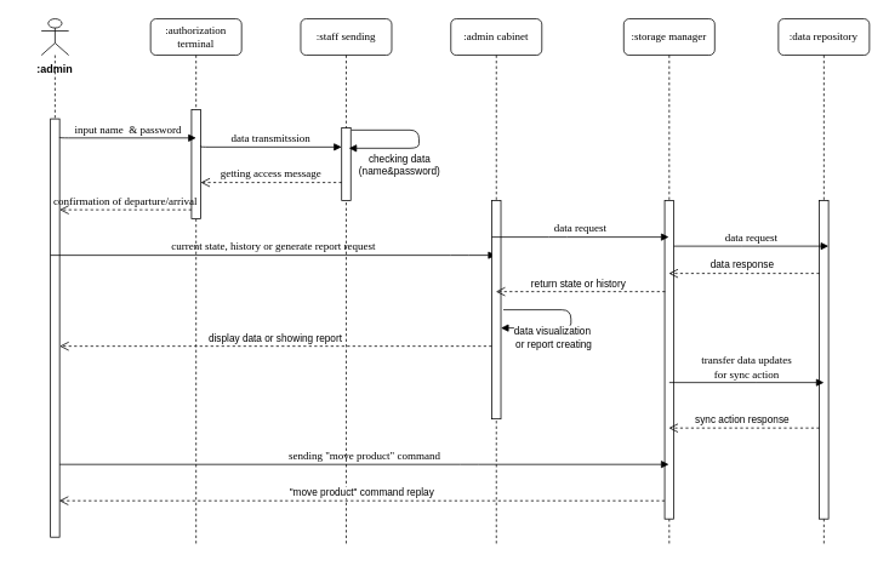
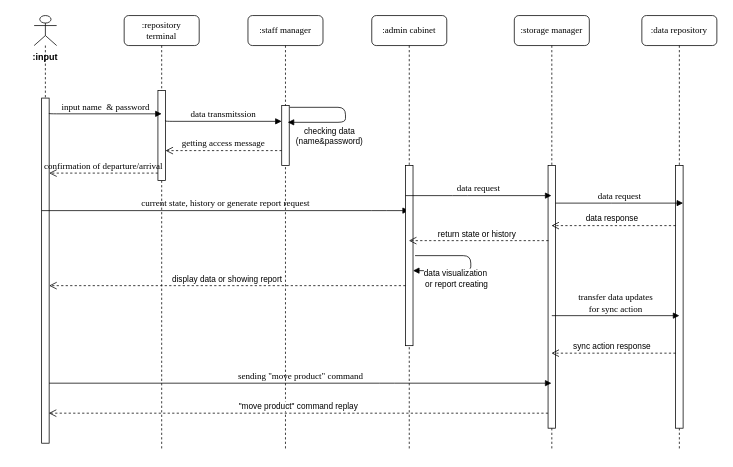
  <mxCell id="0" />
  <mxCell id="1" parent="0" />
  <mxCell id="2" value="" style="html=1;points=[];perimeter=orthogonalPerimeter;" parent="1" vertex="1"><mxGeometry x="55" y="130" width="10" height="460" as="geometry" /></mxCell>
  <mxCell id="3" value="" style="shape=umlLifeline;participant=umlActor;perimeter=lifelinePerimeter;whiteSpace=wrap;html=1;container=1;collapsible=0;recursiveResize=0;verticalAlign=top;spacingTop=36;outlineConnect=0;" parent="1" vertex="1"><mxGeometry x="45" y="20" width="30" height="110" as="geometry" /></mxCell>
- <mxCell id="4" value=":admin" style="text;align=center;fontStyle=1;verticalAlign=middle;spacingLeft=3;spacingRight=3;strokeColor=none;rotatable=0;points=[[0,0.5],[1,0.5]];portConstraint=eastwest;" parent="3" vertex="1"><mxGeometry x="-25" y="42" width="80" height="26" as="geometry" /></mxCell>
- <mxCell id="5" value=":authorization&lt;div&gt;terminal&lt;/div&gt;" style="shape=umlLifeline;perimeter=lifelinePerimeter;whiteSpace=wrap;html=1;container=1;collapsible=0;recursiveResize=0;outlineConnect=0;rounded=1;shadow=0;comic=0;labelBackgroundColor=none;strokeWidth=1;fontFamily=Verdana;fontSize=12;align=center;" parent="1" vertex="1"><mxGeometry x="165" y="20" width="100" height="580" as="geometry" /></mxCell>
+ <mxCell id="4" value=":input" style="text;align=center;fontStyle=1;verticalAlign=middle;spacingLeft=3;spacingRight=3;strokeColor=none;rotatable=0;points=[[0,0.5],[1,0.5]];portConstraint=eastwest;" parent="3" vertex="1"><mxGeometry x="-25" y="42" width="80" height="26" as="geometry" /></mxCell>
+ <mxCell id="5" value=":repository&lt;div&gt;terminal&lt;/div&gt;" style="shape=umlLifeline;perimeter=lifelinePerimeter;whiteSpace=wrap;html=1;container=1;collapsible=0;recursiveResize=0;outlineConnect=0;rounded=1;shadow=0;comic=0;labelBackgroundColor=none;strokeWidth=1;fontFamily=Verdana;fontSize=12;align=center;" parent="1" vertex="1"><mxGeometry x="165" y="20" width="100" height="580" as="geometry" /></mxCell>
  <mxCell id="6" value="" style="html=1;points=[];perimeter=orthogonalPerimeter;rounded=0;shadow=0;comic=0;labelBackgroundColor=none;strokeWidth=1;fontFamily=Verdana;fontSize=12;align=center;" parent="5" vertex="1"><mxGeometry x="45" y="100" width="10" height="120" as="geometry" /></mxCell>
  <mxCell id="7" value="confirmation of departure/arrival" style="html=1;verticalAlign=bottom;endArrow=open;dashed=1;endSize=8;labelBackgroundColor=none;fontFamily=Verdana;fontSize=12;edgeStyle=elbowEdgeStyle;elbow=vertical;" parent="5" target="2" edge="1"><mxGeometry x="0.001" relative="1" as="geometry"><mxPoint x="-80" y="210" as="targetPoint" /><Array as="points"><mxPoint x="-10" y="210" /><mxPoint x="20" y="210" /></Array><mxPoint x="45" y="210" as="sourcePoint" /><mxPoint as="offset" /></mxGeometry></mxCell>
  <mxCell id="8" value="data transmitssion" style="html=1;verticalAlign=bottom;endArrow=block;labelBackgroundColor=none;fontFamily=Verdana;fontSize=12;edgeStyle=elbowEdgeStyle;elbow=vertical;exitX=0.967;exitY=0.021;exitDx=0;exitDy=0;exitPerimeter=0;entryX=-0.009;entryY=0.272;entryDx=0;entryDy=0;entryPerimeter=0;" parent="5" target="12" edge="1"><mxGeometry x="-0.004" relative="1" as="geometry"><mxPoint x="55" y="140" as="sourcePoint" /><mxPoint x="205" y="141" as="targetPoint" /><mxPoint as="offset" /></mxGeometry></mxCell>
  <mxCell id="9" value="current state, history or generate report request" style="html=1;verticalAlign=bottom;endArrow=block;labelBackgroundColor=none;fontFamily=Verdana;fontSize=12;" parent="5" target="16" edge="1"><mxGeometry relative="1" as="geometry"><mxPoint x="-110" y="260.0" as="sourcePoint" /><mxPoint x="360" y="260" as="targetPoint" /><Array as="points"><mxPoint x="340" y="260" /></Array></mxGeometry></mxCell>
  <mxCell id="10" value="input name&amp;nbsp; &amp;amp; password" style="html=1;verticalAlign=bottom;endArrow=block;labelBackgroundColor=none;fontFamily=Verdana;fontSize=12;edgeStyle=elbowEdgeStyle;elbow=vertical;exitX=0.967;exitY=0.021;exitDx=0;exitDy=0;exitPerimeter=0;" parent="1" edge="1"><mxGeometry relative="1" as="geometry"><mxPoint x="65" y="150" as="sourcePoint" /><mxPoint x="215" y="151" as="targetPoint" /></mxGeometry></mxCell>
- <mxCell id="11" value=":staff sending" style="shape=umlLifeline;perimeter=lifelinePerimeter;whiteSpace=wrap;html=1;container=1;collapsible=0;recursiveResize=0;outlineConnect=0;rounded=1;shadow=0;comic=0;labelBackgroundColor=none;strokeWidth=1;fontFamily=Verdana;fontSize=12;align=center;" parent="1" vertex="1"><mxGeometry x="330" y="20" width="100" height="580" as="geometry" /></mxCell>
+ <mxCell id="11" value=":staff manager" style="shape=umlLifeline;perimeter=lifelinePerimeter;whiteSpace=wrap;html=1;container=1;collapsible=0;recursiveResize=0;outlineConnect=0;rounded=1;shadow=0;comic=0;labelBackgroundColor=none;strokeWidth=1;fontFamily=Verdana;fontSize=12;align=center;" parent="1" vertex="1"><mxGeometry x="330" y="20" width="100" height="580" as="geometry" /></mxCell>
  <mxCell id="12" value="" style="html=1;points=[];perimeter=orthogonalPerimeter;rounded=0;shadow=0;comic=0;labelBackgroundColor=none;strokeWidth=1;fontFamily=Verdana;fontSize=12;align=center;" parent="11" vertex="1"><mxGeometry x="45" y="120" width="10" height="80" as="geometry" /></mxCell>
  <mxCell id="13" value="" style="html=1;verticalAlign=bottom;endArrow=block;labelBackgroundColor=none;fontFamily=Verdana;fontSize=12;edgeStyle=elbowEdgeStyle;elbow=horizontal;entryX=0.8;entryY=0.279;entryDx=0;entryDy=0;entryPerimeter=0;exitX=1.067;exitY=0.029;exitDx=0;exitDy=0;exitPerimeter=0;" parent="11" source="12" target="12" edge="1"><mxGeometry relative="1" as="geometry"><mxPoint x="75" y="110" as="sourcePoint" /><Array as="points"><mxPoint x="130" y="140" /><mxPoint x="120" y="170" /></Array><mxPoint x="70" y="190" as="targetPoint" /><mxPoint as="offset" /></mxGeometry></mxCell>
  <mxCell id="14" value="checking data&amp;nbsp;&lt;div&gt;(name&amp;amp;password)&amp;nbsp;&lt;/div&gt;" style="edgeLabel;html=1;align=center;verticalAlign=middle;resizable=0;points=[];" parent="13" vertex="1" connectable="0"><mxGeometry x="-0.179" y="2" relative="1" as="geometry"><mxPoint x="-16" y="40" as="offset" /></mxGeometry></mxCell>
  <mxCell id="15" value="getting access message" style="html=1;verticalAlign=bottom;endArrow=open;dashed=1;endSize=8;labelBackgroundColor=none;fontFamily=Verdana;fontSize=12;edgeStyle=elbowEdgeStyle;elbow=vertical;entryX=1.005;entryY=0.66;entryDx=0;entryDy=0;entryPerimeter=0;" parent="11" target="6" edge="1"><mxGeometry relative="1" as="geometry"><mxPoint x="-105" y="180" as="targetPoint" /><Array as="points"><mxPoint x="-10" y="180" /><mxPoint x="20" y="180" /></Array><mxPoint x="45" y="180" as="sourcePoint" /></mxGeometry></mxCell>
  <mxCell id="16" value=":admin cabinet" style="shape=umlLifeline;perimeter=lifelinePerimeter;whiteSpace=wrap;html=1;container=1;collapsible=0;recursiveResize=0;outlineConnect=0;rounded=1;shadow=0;comic=0;labelBackgroundColor=none;strokeWidth=1;fontFamily=Verdana;fontSize=12;align=center;" parent="1" vertex="1"><mxGeometry x="495" y="20" width="100" height="580" as="geometry" /></mxCell>
  <mxCell id="17" value="" style="html=1;points=[[0,0,0,0,5],[0,1,0,0,-5],[1,0,0,0,5],[1,1,0,0,-5]];perimeter=orthogonalPerimeter;outlineConnect=0;targetShapes=umlLifeline;portConstraint=eastwest;newEdgeStyle={&quot;curved&quot;:0,&quot;rounded&quot;:0};" parent="16" vertex="1"><mxGeometry x="45" y="200" width="10" height="240" as="geometry" /></mxCell>
  <mxCell id="18" value="display data or showing report" style="html=1;verticalAlign=bottom;endArrow=open;dashed=1;endSize=8;" edge="1" parent="16" target="2"><mxGeometry relative="1" as="geometry"><mxPoint x="45" y="360" as="sourcePoint" /><mxPoint x="-140.5" y="360" as="targetPoint" /></mxGeometry></mxCell>
  <mxCell id="19" value="&quot;move product&quot; command replay" style="html=1;verticalAlign=bottom;endArrow=open;dashed=1;endSize=8;entryX=0.949;entryY=0.913;entryDx=0;entryDy=0;entryPerimeter=0;" edge="1" parent="16" target="2"><mxGeometry relative="1" as="geometry"><mxPoint x="235" y="530" as="sourcePoint" /><mxPoint x="-240" y="530" as="targetPoint" /></mxGeometry></mxCell>
  <mxCell id="20" value="" style="html=1;verticalAlign=bottom;endArrow=block;labelBackgroundColor=none;fontFamily=Verdana;fontSize=12;edgeStyle=elbowEdgeStyle;elbow=horizontal;entryX=0.8;entryY=0.279;entryDx=0;entryDy=0;entryPerimeter=0;exitX=1.067;exitY=0.029;exitDx=0;exitDy=0;exitPerimeter=0;" edge="1" parent="16"><mxGeometry relative="1" as="geometry"><mxPoint x="57.67" y="320.0" as="sourcePoint" /><Array as="points"><mxPoint x="132" y="337.68" /><mxPoint x="122" y="367.68" /></Array><mxPoint x="55" y="340.0" as="targetPoint" /><mxPoint as="offset" /></mxGeometry></mxCell>
  <mxCell id="21" value="data visualization&amp;nbsp;&lt;br&gt;or report creating" style="edgeLabel;html=1;align=center;verticalAlign=middle;resizable=0;points=[];" vertex="1" connectable="0" parent="20"><mxGeometry x="-0.179" y="2" relative="1" as="geometry"><mxPoint x="-15" y="32" as="offset" /></mxGeometry></mxCell>
  <mxCell id="22" value=":storage manager" style="shape=umlLifeline;perimeter=lifelinePerimeter;whiteSpace=wrap;html=1;container=1;collapsible=0;recursiveResize=0;outlineConnect=0;rounded=1;shadow=0;comic=0;labelBackgroundColor=none;strokeWidth=1;fontFamily=Verdana;fontSize=12;align=center;" parent="1" vertex="1"><mxGeometry x="685" y="20" width="100" height="580" as="geometry" /></mxCell>
  <mxCell id="23" value="" style="html=1;points=[[0,0,0,0,5],[0,1,0,0,-5],[1,0,0,0,5],[1,1,0,0,-5]];perimeter=orthogonalPerimeter;outlineConnect=0;targetShapes=umlLifeline;portConstraint=eastwest;newEdgeStyle={&quot;curved&quot;:0,&quot;rounded&quot;:0};" parent="22" vertex="1"><mxGeometry x="45" y="200" width="10" height="350" as="geometry" /></mxCell>
  <mxCell id="24" value="data request" style="html=1;verticalAlign=bottom;endArrow=block;labelBackgroundColor=none;fontFamily=Verdana;fontSize=12;edgeStyle=elbowEdgeStyle;elbow=vertical;exitX=0.967;exitY=0.021;exitDx=0;exitDy=0;exitPerimeter=0;" parent="1" target="22" edge="1"><mxGeometry x="-0.004" relative="1" as="geometry"><mxPoint x="540" y="260" as="sourcePoint" /><mxPoint x="694.91" y="261.76" as="targetPoint" /><mxPoint as="offset" /></mxGeometry></mxCell>
  <mxCell id="25" value="sending &quot;move product&quot; command" style="html=1;verticalAlign=bottom;endArrow=block;labelBackgroundColor=none;fontFamily=Verdana;fontSize=12;" edge="1" parent="1" target="22"><mxGeometry relative="1" as="geometry"><mxPoint x="65" y="510" as="sourcePoint" /><mxPoint x="554.5" y="510" as="targetPoint" /><Array as="points"><mxPoint x="515" y="510" /></Array></mxGeometry></mxCell>
  <mxCell id="26" value=":data repository" style="shape=umlLifeline;perimeter=lifelinePerimeter;whiteSpace=wrap;html=1;container=1;collapsible=0;recursiveResize=0;outlineConnect=0;rounded=1;shadow=0;comic=0;labelBackgroundColor=none;strokeWidth=1;fontFamily=Verdana;fontSize=12;align=center;" vertex="1" parent="1"><mxGeometry x="855" y="20" width="100" height="580" as="geometry" /></mxCell>
  <mxCell id="27" value="" style="html=1;points=[[0,0,0,0,5],[0,1,0,0,-5],[1,0,0,0,5],[1,1,0,0,-5]];perimeter=orthogonalPerimeter;outlineConnect=0;targetShapes=umlLifeline;portConstraint=eastwest;newEdgeStyle={&quot;curved&quot;:0,&quot;rounded&quot;:0};" vertex="1" parent="26"><mxGeometry x="45" y="200" width="10" height="350" as="geometry" /></mxCell>
  <mxCell id="28" value="data request" style="html=1;verticalAlign=bottom;endArrow=block;labelBackgroundColor=none;fontFamily=Verdana;fontSize=12;edgeStyle=elbowEdgeStyle;elbow=vertical;exitX=0.967;exitY=0.021;exitDx=0;exitDy=0;exitPerimeter=0;" edge="1" parent="26"><mxGeometry x="-0.004" relative="1" as="geometry"><mxPoint x="-115" y="250" as="sourcePoint" /><mxPoint x="55" y="250" as="targetPoint" /><mxPoint as="offset" /></mxGeometry></mxCell>
  <mxCell id="29" value="data response" style="html=1;verticalAlign=bottom;endArrow=open;dashed=1;endSize=8;" edge="1" parent="26"><mxGeometry x="0.033" relative="1" as="geometry"><mxPoint x="45" y="280" as="sourcePoint" /><mxPoint x="-120.5" y="280" as="targetPoint" /><mxPoint as="offset" /></mxGeometry></mxCell>
  <mxCell id="30" value="sync action response" style="html=1;verticalAlign=bottom;endArrow=open;dashed=1;endSize=8;" edge="1" parent="26"><mxGeometry x="0.033" relative="1" as="geometry"><mxPoint x="45" y="450" as="sourcePoint" /><mxPoint x="-120.5" y="450" as="targetPoint" /><mxPoint as="offset" /></mxGeometry></mxCell>
  <mxCell id="31" value="return state or history" style="html=1;verticalAlign=bottom;endArrow=open;dashed=1;endSize=8;" edge="1" parent="1" target="16"><mxGeometry x="0.032" relative="1" as="geometry"><mxPoint x="730.5" y="320" as="sourcePoint" /><mxPoint x="565" y="320" as="targetPoint" /><mxPoint as="offset" /></mxGeometry></mxCell>
  <mxCell id="32" value="transfer data updates&lt;br&gt;for sync action" style="html=1;verticalAlign=bottom;endArrow=block;labelBackgroundColor=none;fontFamily=Verdana;fontSize=12;edgeStyle=elbowEdgeStyle;elbow=vertical;" edge="1" parent="1"><mxGeometry x="-0.004" relative="1" as="geometry"><mxPoint x="735" y="420" as="sourcePoint" /><mxPoint x="905" y="420" as="targetPoint" /><mxPoint as="offset" /></mxGeometry></mxCell>
